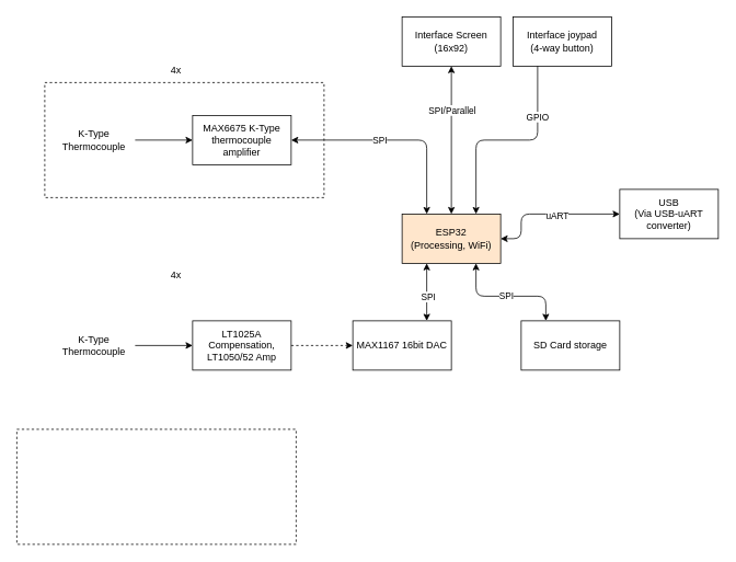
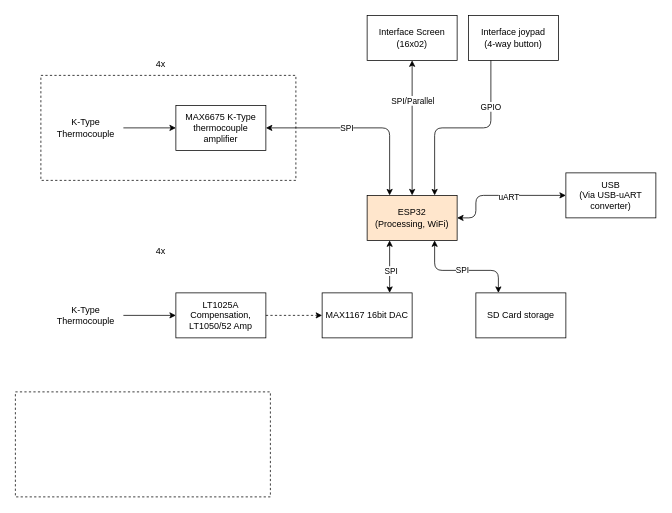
  <mxCell id="0" />
  <mxCell id="1" parent="0" />
  <mxCell id="2" value="MAX6675 K-Type thermocouple amplifier" style="rounded=0;whiteSpace=wrap;html=1;" parent="1" vertex="1"><mxGeometry x="234" y="140" width="120" height="60" as="geometry" /></mxCell>
  <mxCell id="3" value="" style="endArrow=classic;html=1;entryX=0;entryY=0.5;entryDx=0;entryDy=0;" parent="1" target="2" edge="1"><mxGeometry width="50" height="50" relative="1" as="geometry"><mxPoint x="164" y="170" as="sourcePoint" /><mxPoint x="224" y="170" as="targetPoint" /></mxGeometry></mxCell>
  <mxCell id="4" value="K-Type Thermocouple" style="text;html=1;strokeColor=none;fillColor=none;align=center;verticalAlign=middle;whiteSpace=wrap;rounded=0;" parent="1" vertex="1"><mxGeometry x="64" y="155" width="100" height="30" as="geometry" /></mxCell>
  <mxCell id="5" style="edgeStyle=none;html=1;exitX=1;exitY=0.5;exitDx=0;exitDy=0;entryX=0;entryY=0.5;entryDx=0;entryDy=0;startArrow=classic;startFill=1;" parent="1" source="7" target="29" edge="1"><mxGeometry relative="1" as="geometry"><Array as="points"><mxPoint x="634" y="290" /><mxPoint x="634" y="260" /></Array></mxGeometry></mxCell>
  <mxCell id="6" value="uART" style="edgeLabel;html=1;align=center;verticalAlign=middle;resizable=0;points=[];" parent="5" vertex="1" connectable="0"><mxGeometry x="0.12" relative="1" as="geometry"><mxPoint y="1" as="offset" /></mxGeometry></mxCell>
  <mxCell id="7" value="ESP32&lt;br&gt;(Processing, WiFi)" style="rounded=0;whiteSpace=wrap;html=1;fillColor=#ffe6cc;" parent="1" vertex="1"><mxGeometry x="489" y="260" width="120" height="60" as="geometry" /></mxCell>
  <mxCell id="8" value="" style="endArrow=classic;startArrow=classic;html=1;entryX=0.25;entryY=0;entryDx=0;entryDy=0;exitX=1;exitY=0.5;exitDx=0;exitDy=0;" parent="1" source="2" target="7" edge="1"><mxGeometry width="50" height="50" relative="1" as="geometry"><mxPoint x="384" y="190" as="sourcePoint" /><mxPoint x="534" y="350" as="targetPoint" /><Array as="points"><mxPoint x="519" y="170" /></Array></mxGeometry></mxCell>
  <mxCell id="9" value="SPI" style="edgeLabel;html=1;align=center;verticalAlign=middle;resizable=0;points=[];" parent="8" vertex="1" connectable="0"><mxGeometry x="-0.159" y="1" relative="1" as="geometry"><mxPoint as="offset" /></mxGeometry></mxCell>
  <mxCell id="10" value="" style="rounded=0;whiteSpace=wrap;html=1;fillColor=none;dashed=1;" parent="1" vertex="1"><mxGeometry x="54" y="100" width="340" height="140" as="geometry" /></mxCell>
  <mxCell id="11" value="4x" style="text;html=1;strokeColor=none;fillColor=none;align=center;verticalAlign=middle;whiteSpace=wrap;rounded=0;dashed=1;" parent="1" vertex="1"><mxGeometry x="184" y="70" width="60" height="30" as="geometry" /></mxCell>
  <mxCell id="12" value="LT1025A Compensation, LT1050/52 Amp" style="rounded=0;whiteSpace=wrap;html=1;" parent="1" vertex="1"><mxGeometry x="234" y="390" width="120" height="60" as="geometry" /></mxCell>
  <mxCell id="13" value="" style="endArrow=classic;html=1;entryX=0;entryY=0.5;entryDx=0;entryDy=0;" parent="1" target="12" edge="1"><mxGeometry width="50" height="50" relative="1" as="geometry"><mxPoint x="164" y="420" as="sourcePoint" /><mxPoint x="224" y="420" as="targetPoint" /></mxGeometry></mxCell>
  <mxCell id="14" value="K-Type Thermocouple" style="text;html=1;strokeColor=none;fillColor=none;align=center;verticalAlign=middle;whiteSpace=wrap;rounded=0;" parent="1" vertex="1"><mxGeometry x="64" y="405" width="100" height="30" as="geometry" /></mxCell>
  <mxCell id="15" value="" style="rounded=0;whiteSpace=wrap;html=1;fillColor=none;dashed=1;" parent="1" vertex="1"><mxGeometry x="20" y="522" width="340" height="140" as="geometry" /></mxCell>
  <mxCell id="16" value="4x" style="text;html=1;strokeColor=none;fillColor=none;align=center;verticalAlign=middle;whiteSpace=wrap;rounded=0;dashed=1;" parent="1" vertex="1"><mxGeometry x="184" y="320" width="60" height="30" as="geometry" /></mxCell>
  <mxCell id="17" value="" style="endArrow=classic;html=1;exitX=1;exitY=0.5;exitDx=0;exitDy=0;entryX=0;entryY=0.5;entryDx=0;entryDy=0;dashed=1;" parent="1" source="12" target="18" edge="1"><mxGeometry width="50" height="50" relative="1" as="geometry"><mxPoint x="484" y="410" as="sourcePoint" /><mxPoint x="464" y="420" as="targetPoint" /></mxGeometry></mxCell>
  <mxCell id="18" value="MAX1167 16bit DAC" style="rounded=0;whiteSpace=wrap;html=1;" parent="1" vertex="1"><mxGeometry x="429" y="390" width="120" height="60" as="geometry" /></mxCell>
  <mxCell id="19" value="" style="endArrow=classic;startArrow=classic;html=1;entryX=0.25;entryY=1;entryDx=0;entryDy=0;exitX=0.75;exitY=0;exitDx=0;exitDy=0;" parent="1" source="18" target="7" edge="1"><mxGeometry width="50" height="50" relative="1" as="geometry"><mxPoint x="484" y="390" as="sourcePoint" /><mxPoint x="534" y="340" as="targetPoint" /></mxGeometry></mxCell>
  <mxCell id="20" value="SPI" style="edgeLabel;html=1;align=center;verticalAlign=middle;resizable=0;points=[];" parent="19" vertex="1" connectable="0"><mxGeometry x="-0.271" y="-1" relative="1" as="geometry"><mxPoint y="-4" as="offset" /></mxGeometry></mxCell>
- <mxCell id="21" value="Interface Screen&lt;br&gt;(16x92)" style="rounded=0;whiteSpace=wrap;html=1;fillColor=none;" parent="1" vertex="1"><mxGeometry x="489" y="20" width="120" height="60" as="geometry" /></mxCell>
+ <mxCell id="21" value="Interface Screen&lt;br&gt;(16x02)" style="rounded=0;whiteSpace=wrap;html=1;fillColor=none;" parent="1" vertex="1"><mxGeometry x="489" y="20" width="120" height="60" as="geometry" /></mxCell>
  <mxCell id="22" value="" style="endArrow=classic;startArrow=classic;html=1;entryX=0.5;entryY=1;entryDx=0;entryDy=0;exitX=0.5;exitY=0;exitDx=0;exitDy=0;" parent="1" source="7" target="21" edge="1"><mxGeometry width="50" height="50" relative="1" as="geometry"><mxPoint x="484" y="390" as="sourcePoint" /><mxPoint x="534" y="340" as="targetPoint" /></mxGeometry></mxCell>
  <mxCell id="23" value="SPI/Parallel" style="edgeLabel;html=1;align=center;verticalAlign=middle;resizable=0;points=[];" parent="22" vertex="1" connectable="0"><mxGeometry x="0.411" relative="1" as="geometry"><mxPoint as="offset" /></mxGeometry></mxCell>
  <mxCell id="24" value="Interface joypad&lt;br&gt;(4-way button)" style="rounded=0;whiteSpace=wrap;html=1;fillColor=none;" parent="1" vertex="1"><mxGeometry x="624" y="20" width="120" height="60" as="geometry" /></mxCell>
  <mxCell id="25" value="" style="endArrow=classic;html=1;entryX=0.75;entryY=0;entryDx=0;entryDy=0;exitX=0.25;exitY=1;exitDx=0;exitDy=0;" parent="1" source="24" target="7" edge="1"><mxGeometry width="50" height="50" relative="1" as="geometry"><mxPoint x="484" y="380" as="sourcePoint" /><mxPoint x="534" y="330" as="targetPoint" /><Array as="points"><mxPoint x="654" y="170" /><mxPoint x="579" y="170" /></Array></mxGeometry></mxCell>
  <mxCell id="26" value="GPIO" style="edgeLabel;html=1;align=center;verticalAlign=middle;resizable=0;points=[];" parent="25" vertex="1" connectable="0"><mxGeometry x="-0.518" y="-1" relative="1" as="geometry"><mxPoint as="offset" /></mxGeometry></mxCell>
  <mxCell id="27" value="SD Card&amp;nbsp;storage" style="rounded=0;whiteSpace=wrap;html=1;fillColor=none;" parent="1" vertex="1"><mxGeometry x="634" y="390" width="120" height="60" as="geometry" /></mxCell>
  <mxCell id="28" value="SPI" style="endArrow=classic;startArrow=classic;html=1;entryX=0.75;entryY=1;entryDx=0;entryDy=0;exitX=0.25;exitY=0;exitDx=0;exitDy=0;" parent="1" source="27" target="7" edge="1"><mxGeometry width="50" height="50" relative="1" as="geometry"><mxPoint x="484" y="370" as="sourcePoint" /><mxPoint x="534" y="320" as="targetPoint" /><Array as="points"><mxPoint x="664" y="360" /><mxPoint x="579" y="360" /></Array></mxGeometry></mxCell>
  <mxCell id="29" value="USB&lt;br&gt;(Via USB-uART converter)" style="rounded=0;whiteSpace=wrap;html=1;fillColor=none;" parent="1" vertex="1"><mxGeometry x="754" y="230" width="120" height="60" as="geometry" /></mxCell>
